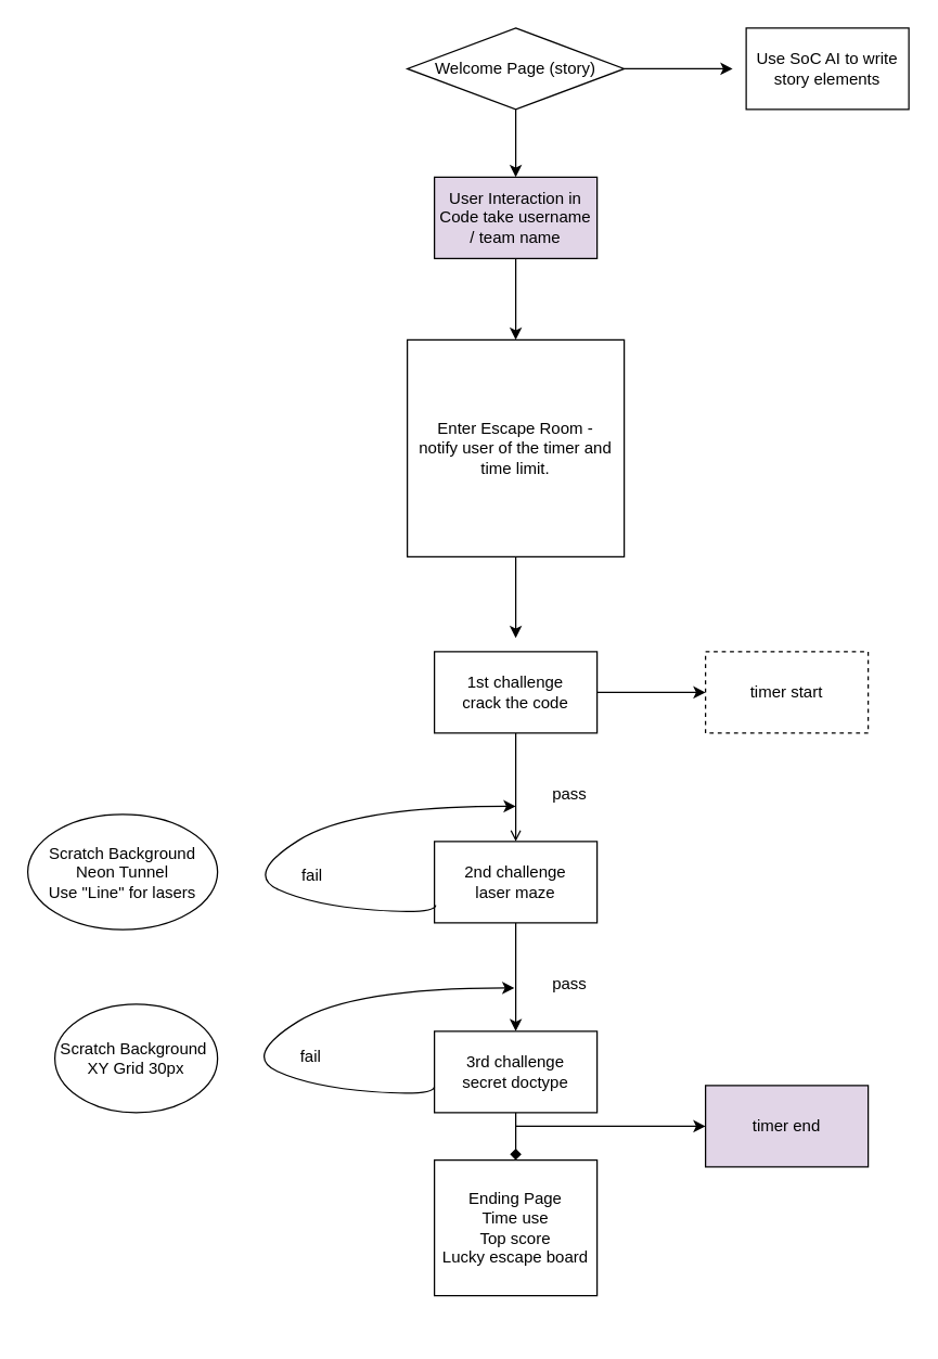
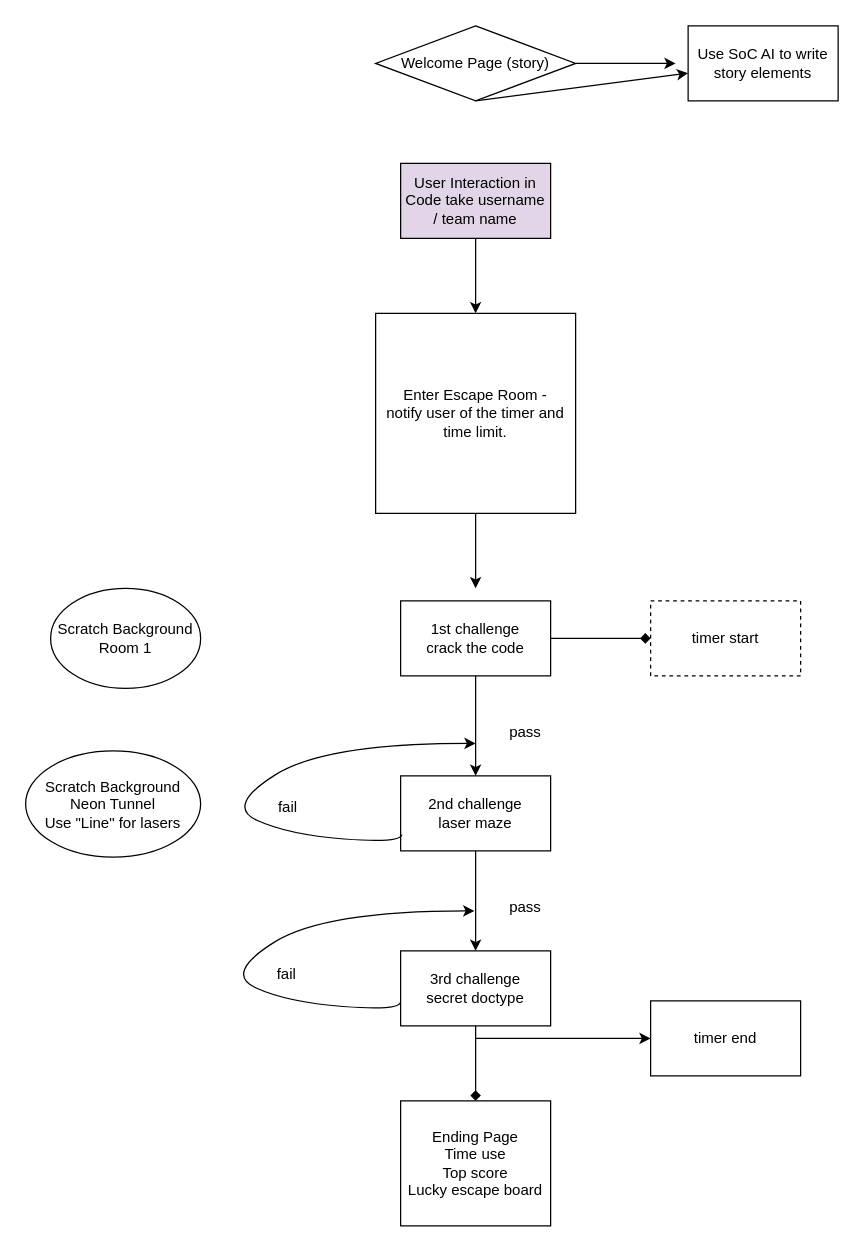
  <mxCell id="0" />
  <mxCell id="1" parent="0" />
  <mxCell id="2" style="edgeStyle=none;html=1;" edge="1" parent="1" source="3"><mxGeometry relative="1" as="geometry"><mxPoint x="380" y="470" as="targetPoint" /></mxGeometry></mxCell>
  <mxCell id="3" value="Enter Escape Room -&lt;br&gt;notify user of the timer and time limit." style="whiteSpace=wrap;html=1;aspect=fixed;" vertex="1" parent="1"><mxGeometry x="300" y="250" width="160" height="160" as="geometry" /></mxCell>
- <mxCell id="4" style="edgeStyle=none;html=1;exitX=0.5;exitY=1;exitDx=0;exitDy=0;entryX=0.5;entryY=0;entryDx=0;entryDy=0;" edge="1" parent="1" source="6" target="8"><mxGeometry relative="1" as="geometry" /></mxCell>
+ <mxCell id="4" style="edgeStyle=none;html=1;exitX=0.5;exitY=1;exitDx=0;exitDy=0;" edge="1" parent="1" source="6" target="9"><mxGeometry relative="1" as="geometry" /></mxCell>
  <mxCell id="5" style="edgeStyle=none;html=1;" edge="1" parent="1" source="6"><mxGeometry relative="1" as="geometry"><mxPoint x="540" y="50" as="targetPoint" /></mxGeometry></mxCell>
  <mxCell id="6" value="Welcome Page (story)" style="rhombus;whiteSpace=wrap;html=1;" vertex="1" parent="1"><mxGeometry x="300" y="20" width="160" height="60" as="geometry" /></mxCell>
  <mxCell id="7" style="edgeStyle=none;html=1;exitX=0.5;exitY=1;exitDx=0;exitDy=0;entryX=0.5;entryY=0;entryDx=0;entryDy=0;" edge="1" parent="1" source="8" target="3"><mxGeometry relative="1" as="geometry" /></mxCell>
  <mxCell id="8" value="User Interaction in Code take username / team name" style="rounded=0;whiteSpace=wrap;html=1;fillColor=#e1d5e7;" vertex="1" parent="1"><mxGeometry x="320" y="130" width="120" height="60" as="geometry" /></mxCell>
  <mxCell id="9" value="Use SoC AI to write story elements" style="rounded=0;whiteSpace=wrap;html=1;" vertex="1" parent="1"><mxGeometry x="550" y="20" width="120" height="60" as="geometry" /></mxCell>
  <mxCell id="10" value="2nd challenge&lt;br&gt;laser maze" style="rounded=0;whiteSpace=wrap;html=1;" vertex="1" parent="1"><mxGeometry x="320" y="620" width="120" height="60" as="geometry" /></mxCell>
- <mxCell id="11" style="edgeStyle=none;html=1;exitX=0.5;exitY=1;exitDx=0;exitDy=0;entryX=0.5;entryY=0;entryDx=0;entryDy=0;endArrow=open;" edge="1" parent="1" source="13" target="10"><mxGeometry relative="1" as="geometry" /></mxCell>
- <mxCell id="12" style="edgeStyle=none;html=1;exitX=1;exitY=0.5;exitDx=0;exitDy=0;entryX=0;entryY=0.5;entryDx=0;entryDy=0;" edge="1" parent="1" source="13" target="24"><mxGeometry relative="1" as="geometry" /></mxCell>
+ <mxCell id="11" style="edgeStyle=none;html=1;exitX=0.5;exitY=1;exitDx=0;exitDy=0;entryX=0.5;entryY=0;entryDx=0;entryDy=0;" edge="1" parent="1" source="13" target="10"><mxGeometry relative="1" as="geometry" /></mxCell>
+ <mxCell id="12" style="edgeStyle=none;html=1;exitX=1;exitY=0.5;exitDx=0;exitDy=0;entryX=0;entryY=0.5;entryDx=0;entryDy=0;endArrow=diamond;" edge="1" parent="1" source="13" target="24"><mxGeometry relative="1" as="geometry" /></mxCell>
  <mxCell id="13" value="1st challenge&lt;br&gt;crack the code" style="rounded=0;whiteSpace=wrap;html=1;" vertex="1" parent="1"><mxGeometry x="320" y="480" width="120" height="60" as="geometry" /></mxCell>
  <mxCell id="14" style="edgeStyle=none;html=1;exitX=0.5;exitY=1;exitDx=0;exitDy=0;entryX=0.5;entryY=0;entryDx=0;entryDy=0;endArrow=diamond;" edge="1" parent="1" source="15" target="23"><mxGeometry relative="1" as="geometry" /></mxCell>
  <mxCell id="15" value="3rd challenge&lt;br&gt;secret doctype" style="rounded=0;whiteSpace=wrap;html=1;" vertex="1" parent="1"><mxGeometry x="320" y="760" width="120" height="60" as="geometry" /></mxCell>
  <mxCell id="16" value="pass" style="text;html=1;strokeColor=none;fillColor=none;align=center;verticalAlign=middle;whiteSpace=wrap;rounded=0;" vertex="1" parent="1"><mxGeometry x="390" y="570" width="60" height="30" as="geometry" /></mxCell>
  <mxCell id="17" style="edgeStyle=none;html=1;exitX=0.5;exitY=1;exitDx=0;exitDy=0;entryX=0.5;entryY=0;entryDx=0;entryDy=0;" edge="1" parent="1"><mxGeometry relative="1" as="geometry"><mxPoint x="380" y="680" as="sourcePoint" /><mxPoint x="380" y="760" as="targetPoint" /></mxGeometry></mxCell>
  <mxCell id="18" value="pass" style="text;html=1;strokeColor=none;fillColor=none;align=center;verticalAlign=middle;whiteSpace=wrap;rounded=0;" vertex="1" parent="1"><mxGeometry x="390" y="710" width="60" height="30" as="geometry" /></mxCell>
  <mxCell id="19" value="" style="curved=1;endArrow=classic;html=1;exitX=0.008;exitY=0.883;exitDx=0;exitDy=0;exitPerimeter=0;" edge="1" parent="1"><mxGeometry width="50" height="50" relative="1" as="geometry"><mxPoint x="320.96" y="666.98" as="sourcePoint" /><mxPoint x="380" y="594" as="targetPoint" /><Array as="points"><mxPoint x="320" y="674" /><mxPoint x="230" y="667" /><mxPoint x="180" y="644" /><mxPoint x="260" y="594" /></Array></mxGeometry></mxCell>
  <mxCell id="20" value="fail" style="text;html=1;strokeColor=none;fillColor=none;align=center;verticalAlign=middle;whiteSpace=wrap;rounded=0;" vertex="1" parent="1"><mxGeometry x="200" y="630" width="60" height="30" as="geometry" /></mxCell>
  <mxCell id="21" value="fail" style="text;html=1;strokeColor=none;fillColor=none;align=center;verticalAlign=middle;whiteSpace=wrap;rounded=0;" vertex="1" parent="1"><mxGeometry x="199" y="764" width="60" height="30" as="geometry" /></mxCell>
  <mxCell id="22" value="" style="curved=1;endArrow=classic;html=1;exitX=0.008;exitY=0.883;exitDx=0;exitDy=0;exitPerimeter=0;" edge="1" parent="1"><mxGeometry width="50" height="50" relative="1" as="geometry"><mxPoint x="319.96" y="800.98" as="sourcePoint" /><mxPoint x="379" y="728" as="targetPoint" /><Array as="points"><mxPoint x="319" y="808" /><mxPoint x="229" y="801" /><mxPoint x="179" y="778" /><mxPoint x="259" y="728" /></Array></mxGeometry></mxCell>
- <mxCell id="23" value="Ending Page&lt;br&gt;Time use&lt;br&gt;Top score&lt;br&gt;Lucky escape board" style="rounded=0;whiteSpace=wrap;html=1;" vertex="1" parent="1"><mxGeometry x="320" y="855" width="120" height="100" as="geometry" /></mxCell>
+ <mxCell id="23" value="Ending Page&lt;br&gt;Time use&lt;br&gt;Top score&lt;br&gt;Lucky escape board" style="rounded=0;whiteSpace=wrap;html=1;" vertex="1" parent="1"><mxGeometry x="320" y="880" width="120" height="100" as="geometry" /></mxCell>
  <mxCell id="24" value="timer start" style="rounded=0;whiteSpace=wrap;html=1;dashed=1;" vertex="1" parent="1"><mxGeometry x="520" y="480" width="120" height="60" as="geometry" /></mxCell>
- <mxCell id="25" value="timer end" style="rounded=0;whiteSpace=wrap;html=1;fillColor=#e1d5e7;" vertex="1" parent="1"><mxGeometry x="520" y="800" width="120" height="60" as="geometry" /></mxCell>
+ <mxCell id="25" value="timer end" style="rounded=0;whiteSpace=wrap;html=1;" vertex="1" parent="1"><mxGeometry x="520" y="800" width="120" height="60" as="geometry" /></mxCell>
  <mxCell id="26" value="" style="endArrow=classic;html=1;entryX=0;entryY=0.5;entryDx=0;entryDy=0;" edge="1" parent="1" target="25"><mxGeometry width="50" height="50" relative="1" as="geometry"><mxPoint x="380" y="830" as="sourcePoint" /><mxPoint x="430" y="700" as="targetPoint" /></mxGeometry></mxCell>
+ <mxCell id="27" value="Scratch Background Room 1" style="ellipse;whiteSpace=wrap;html=1;" vertex="1" parent="1"><mxGeometry x="40" y="470" width="120" height="80" as="geometry" /></mxCell>
  <mxCell id="28" value="Scratch Background&lt;br&gt;Neon Tunnel&lt;br&gt;Use &quot;Line&quot; for lasers" style="ellipse;whiteSpace=wrap;html=1;" vertex="1" parent="1"><mxGeometry x="20" y="600" width="140" height="85" as="geometry" /></mxCell>
- <mxCell id="29" value="Scratch Background&amp;nbsp;&lt;br&gt;XY Grid 30px" style="ellipse;whiteSpace=wrap;html=1;" vertex="1" parent="1"><mxGeometry x="40" y="740" width="120" height="80" as="geometry" /></mxCell>
